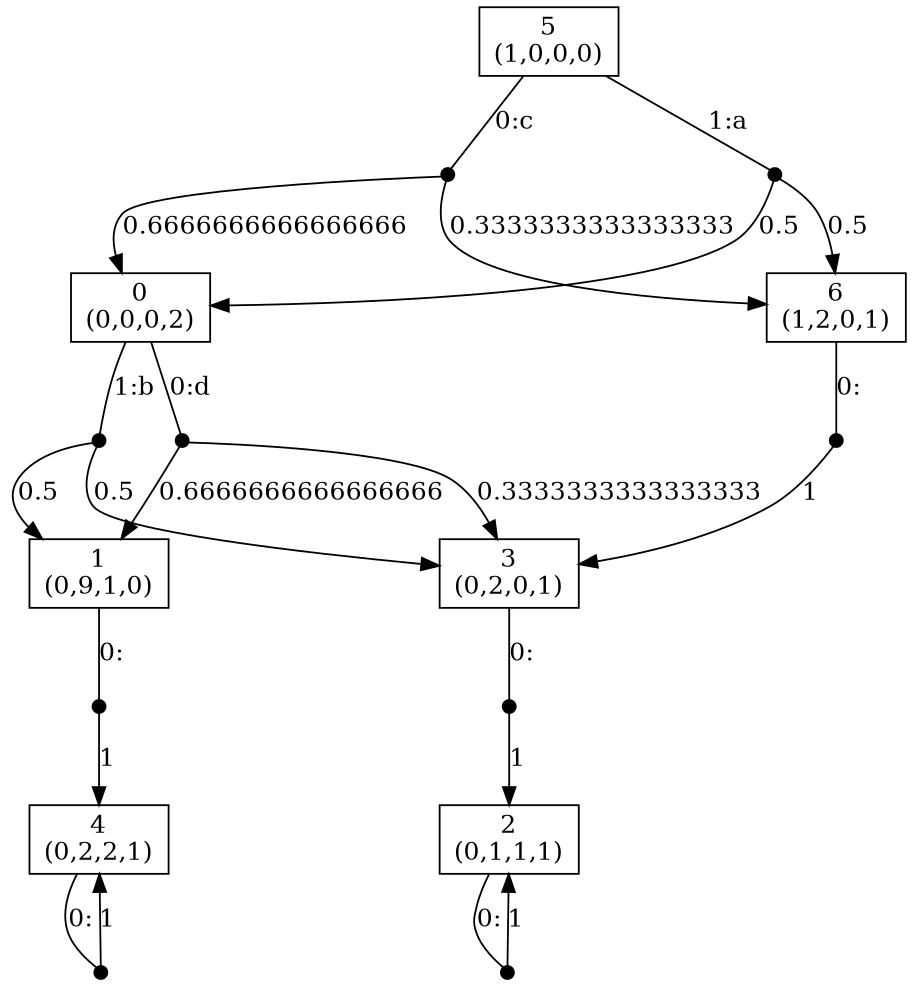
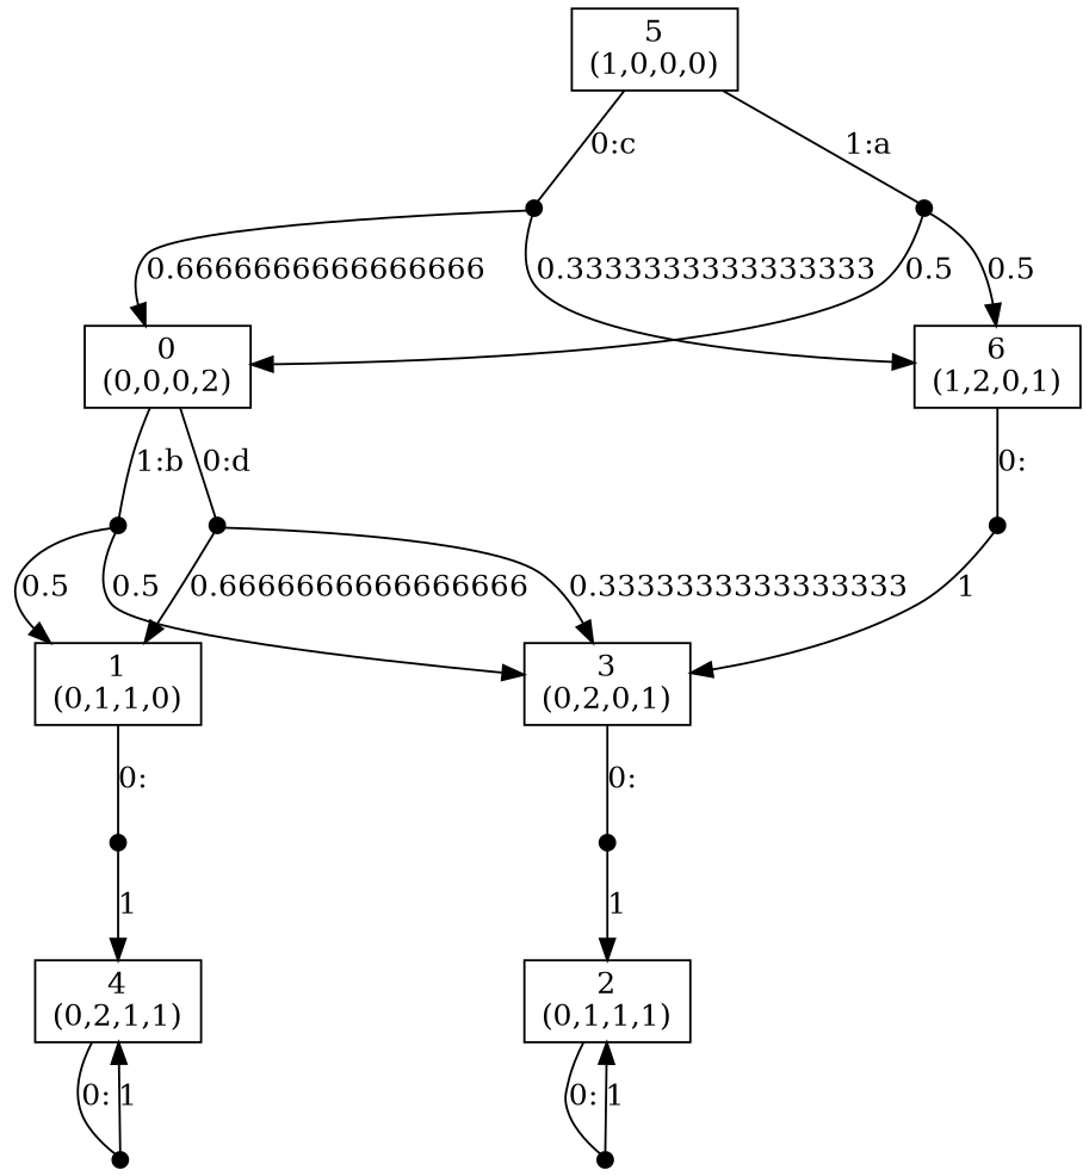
  digraph {
    node [shape=point]
    n1 [label="0\n(0,0,0,2)" shape=box]
    n0_0 [height=0.1 width=0.1]
    n0_1 [height=0.1 width=0.1]
-   n4 [label="1\n(0,9,1,0)" shape=box]
+   n4 [label="1\n(0,1,1,0)" shape=box]
    n5 [label="3\n(0,2,0,1)" shape=box]
    n1_0 [height=0.1 width=0.1]
    n3_0 [height=0.1 width=0.1]
-   n8 [label="4\n(0,2,2,1)" shape=box]
+   n8 [label="4\n(0,2,1,1)" shape=box]
    n9 [label="2\n(0,1,1,1)" shape=box]
    n4_0 [height=0.1 width=0.1]
    n2_0 [height=0.1 width=0.1]
    n12 [label="5\n(1,0,0,0)" shape=box]
    n5_0 [height=0.1 width=0.1]
    n5_1 [height=0.1 width=0.1]
    n15 [label="6\n(1,2,0,1)" shape=box]
    n6_0 [height=0.1 width=0.1]
    n1 -> n0_0 [arrowhead=none label="0:d"]
    n1 -> n0_1 [arrowhead=none label="1:b"]
    n0_0 -> n4 [label=0.6666666666666666]
    n0_0 -> n5 [label=0.3333333333333333]
    n0_1 -> n4 [label=0.5]
    n0_1 -> n5 [label=0.5]
    n4 -> n1_0 [arrowhead=none label="0:"]
    n5 -> n3_0 [arrowhead=none label="0:"]
    n1_0 -> n8 [label=1]
    n3_0 -> n9 [label=1]
    n8 -> n4_0 [arrowhead=none label="0:"]
    n9 -> n2_0 [arrowhead=none label="0:"]
    n4_0 -> n8 [label=1]
    n2_0 -> n9 [label=1]
    n12 -> n5_0 [arrowhead=none label="0:c"]
    n12 -> n5_1 [arrowhead=none label="1:a"]
    n5_0 -> n1 [label=0.6666666666666666]
    n5_0 -> n15 [label=0.3333333333333333]
    n5_1 -> n1 [label=0.5]
    n5_1 -> n15 [label=0.5]
    n15 -> n6_0 [arrowhead=none label="0:"]
    n6_0 -> n5 [label=1]
  }
